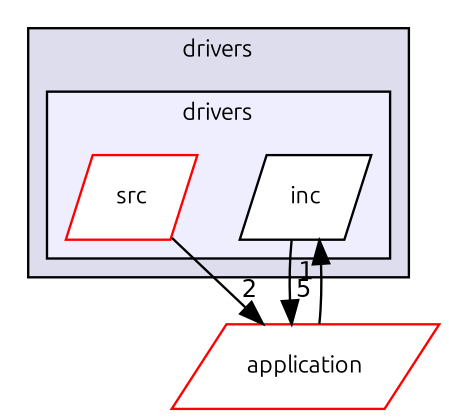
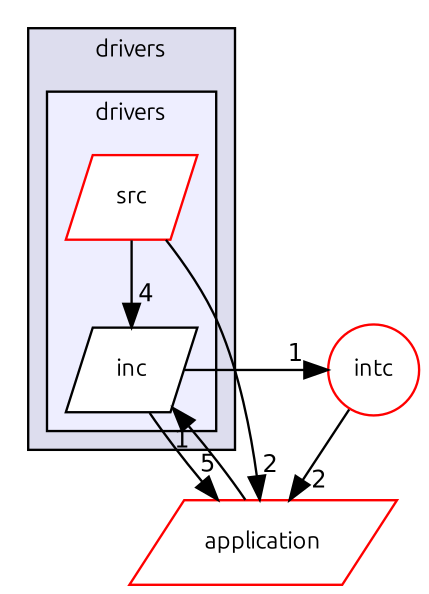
  digraph {
    compound=true
    fontname=Ubuntu
    node [color=red fillcolor=white fontname=Ubuntu fontsize=10 shape=parallelogram style=filled]
    edge [fontname=Ubuntu headlabel=1 labeldistance=1.5 labelfontname=Helvetica labelfontsize=10]
    n1 [color=black label=inc]
    n2 [label=src]
    n3 [label=application]
+   n4 [label=intc shape=circle]
    subgraph cluster_1 {
      bgcolor="#ddddee"
      fontsize=10
      label=drivers
      pencolor=black
      subgraph cluster_2 {
        bgcolor="#eeeeff"
        fontsize=10
        label=drivers
        pencolor=black
        n1
        n2
      }
    }
    n1 -> n3 [headlabel=5]
+   n1 -> n4
+   n2 -> n1 [headlabel=4]
    n2 -> n3 [headlabel=2]
    n3 -> n1
+   n4 -> n3 [headlabel=2]
  }
